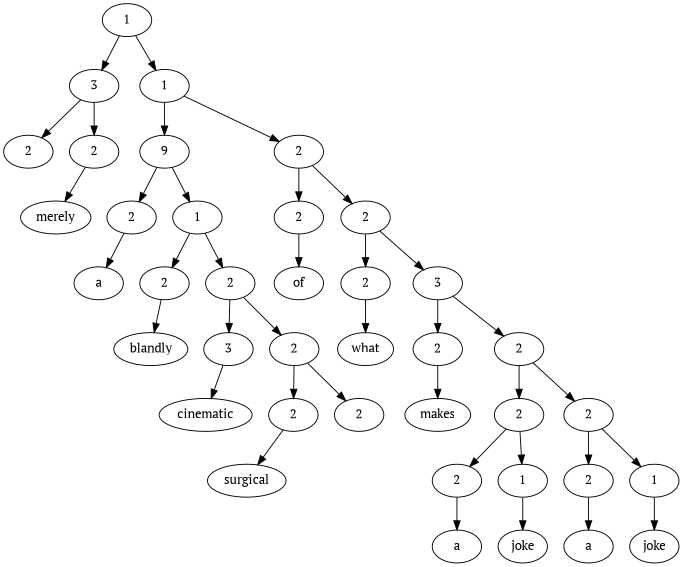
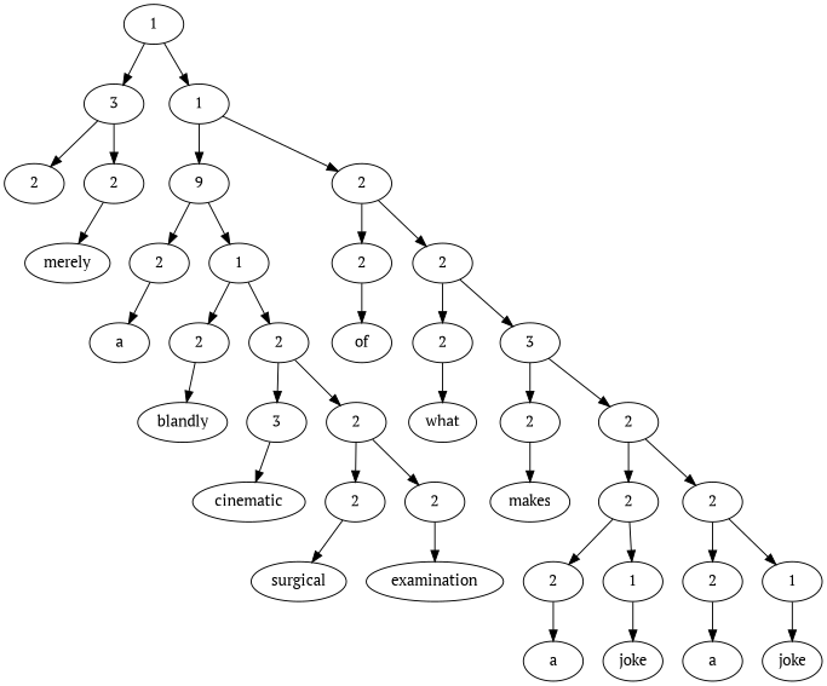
  digraph {
    fontname="PT Serif"
    node [fontname="PT Serif"]
    edge [fontname="PT Serif"]
    n1 [label=1]
    n2 [label=3]
    n3 [label=1]
    n4 [label=2]
    n5 [label=2]
    n6 [label=9]
    n7 [label=2]
    n8 [label=merely]
    n9 [label=2]
    n10 [label=1]
    n11 [label=2]
    n12 [label=2]
    n13 [label=a]
    n14 [label=2]
    n15 [label=2]
    n16 [label=of]
    n17 [label=2]
    n18 [label=3]
    n19 [label=blandly]
    n20 [label=3]
    n21 [label=2]
    n22 [label=what]
    n23 [label=2]
    n24 [label=2]
    n25 [label=cinematic]
    n26 [label=2]
    n27 [label=2]
    n28 [label=makes]
    n29 [label=2]
    n30 [label=2]
    n31 [label=surgical]
+   n32 [label=examination]
    n33 [label=2]
    n34 [label=1]
    n35 [label=2]
    n36 [label=1]
    n37 [label=a]
    n38 [label=joke]
    n39 [label=a]
    n40 [label=joke]
    n1 -> n2
    n1 -> n3
    n2 -> n4
    n2 -> n5
    n3 -> n6
    n3 -> n7
    n5 -> n8
    n6 -> n9
    n6 -> n10
    n7 -> n11
    n7 -> n12
    n9 -> n13
    n10 -> n14
    n10 -> n15
    n11 -> n16
    n12 -> n17
    n12 -> n18
    n14 -> n19
    n15 -> n20
    n15 -> n21
    n17 -> n22
    n18 -> n23
    n18 -> n24
    n20 -> n25
    n21 -> n26
    n21 -> n27
    n23 -> n28
    n24 -> n29
    n24 -> n30
    n26 -> n31
+   n27 -> n32
    n29 -> n33
    n29 -> n34
    n30 -> n35
    n30 -> n36
    n33 -> n37
    n34 -> n38
    n35 -> n39
    n36 -> n40
  }
